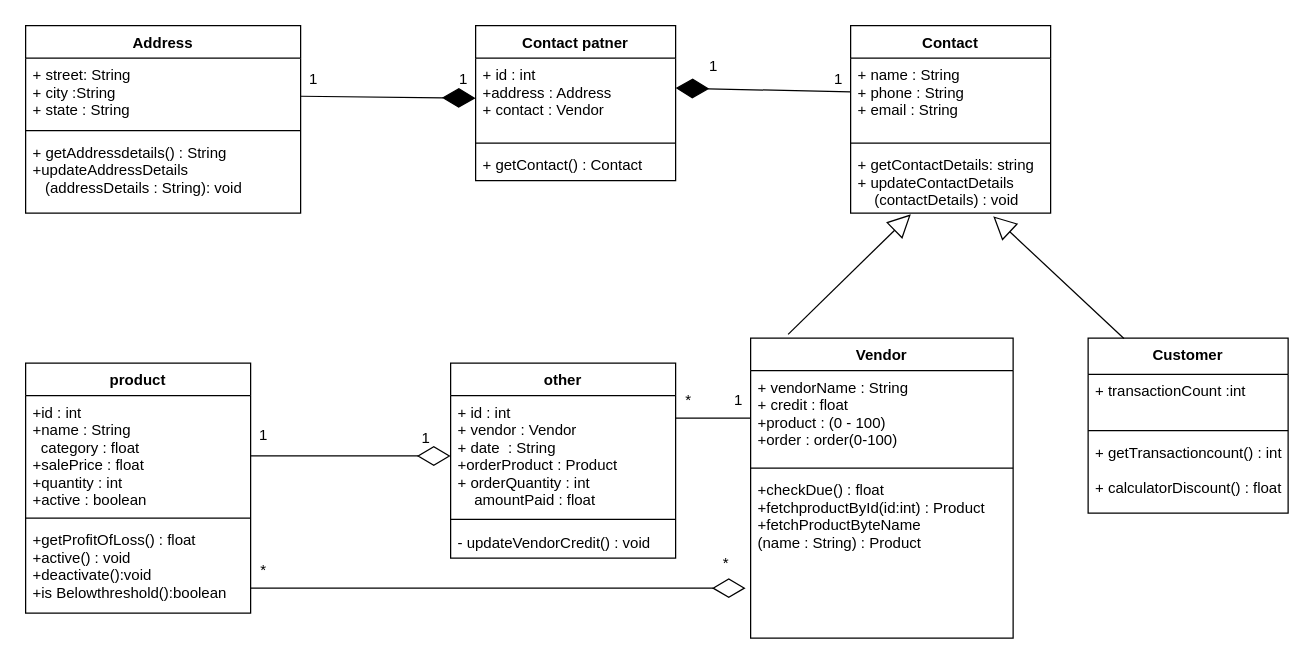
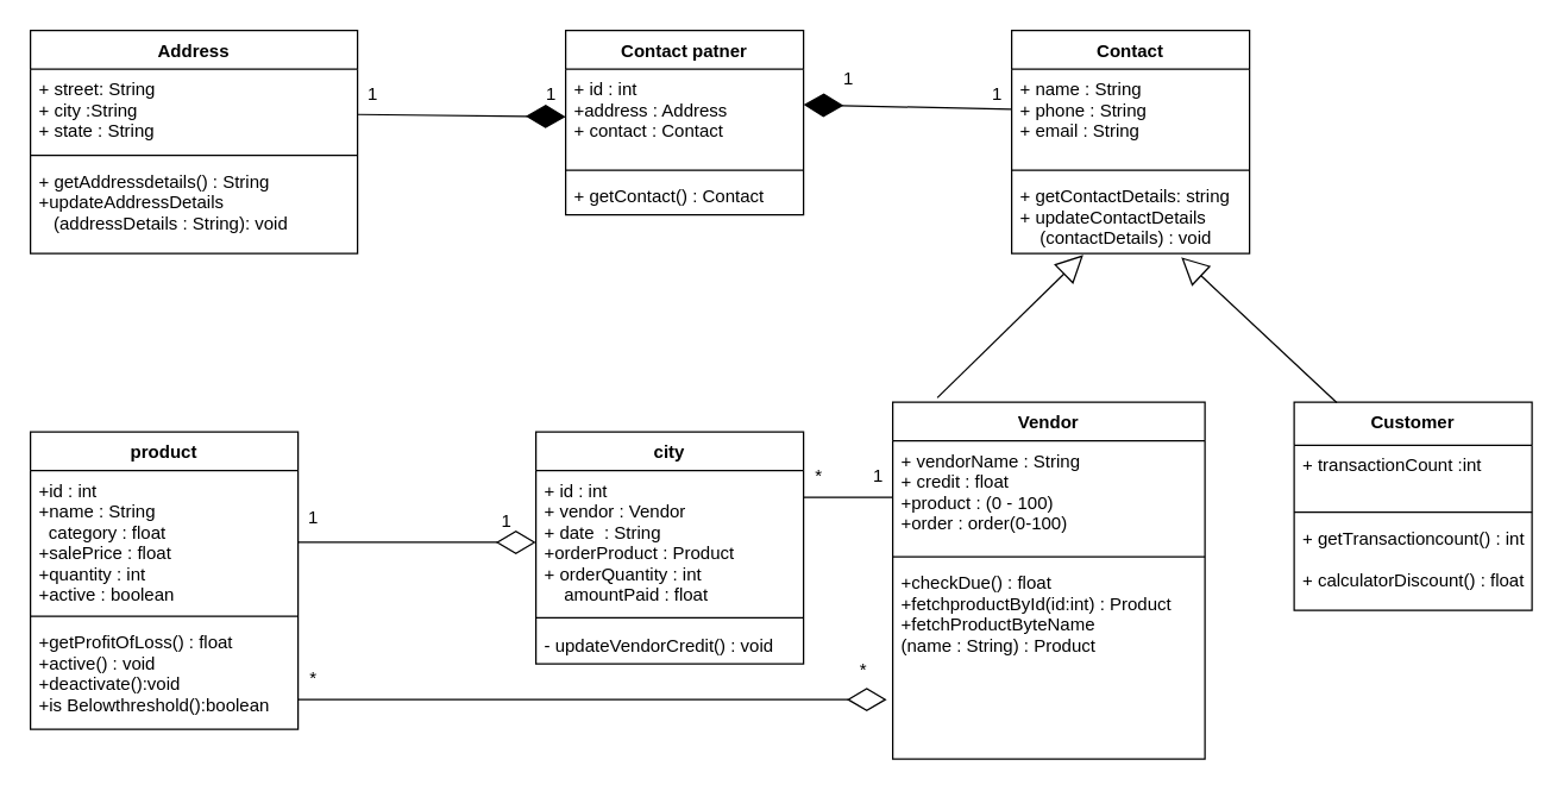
  <mxCell id="0" />
  <mxCell id="1" parent="0" />
  <mxCell id="2" value="Address" style="swimlane;fontStyle=1;align=center;verticalAlign=top;childLayout=stackLayout;horizontal=1;startSize=26;horizontalStack=0;resizeParent=1;resizeParentMax=0;resizeLast=0;collapsible=1;marginBottom=0;" vertex="1" parent="1"><mxGeometry x="20" y="20" width="220" height="150" as="geometry"><mxRectangle x="30" y="40" width="80" height="26" as="alternateBounds" /></mxGeometry></mxCell>
  <mxCell id="3" value="+ street: String&#10;+ city :String&#10;+ state : String" style="text;strokeColor=none;fillColor=none;align=left;verticalAlign=top;spacingLeft=4;spacingRight=4;overflow=hidden;rotatable=0;points=[[0,0.5],[1,0.5]];portConstraint=eastwest;" vertex="1" parent="2"><mxGeometry y="26" width="220" height="54" as="geometry" /></mxCell>
  <mxCell id="4" value="" style="line;strokeWidth=1;fillColor=none;align=left;verticalAlign=middle;spacingTop=-1;spacingLeft=3;spacingRight=3;rotatable=0;labelPosition=right;points=[];portConstraint=eastwest;" vertex="1" parent="2"><mxGeometry y="80" width="220" height="8" as="geometry" /></mxCell>
  <mxCell id="5" value="+ getAddressdetails() : String&#10;+updateAddressDetails&#10;   (addressDetails : String): void&#10;" style="text;strokeColor=none;fillColor=none;align=left;verticalAlign=top;spacingLeft=4;spacingRight=4;overflow=hidden;rotatable=0;points=[[0,0.5],[1,0.5]];portConstraint=eastwest;" vertex="1" parent="2"><mxGeometry y="88" width="220" height="62" as="geometry" /></mxCell>
  <mxCell id="6" value="Contact patner" style="swimlane;fontStyle=1;align=center;verticalAlign=top;childLayout=stackLayout;horizontal=1;startSize=26;horizontalStack=0;resizeParent=1;resizeParentMax=0;resizeLast=0;collapsible=1;marginBottom=0;" vertex="1" parent="1"><mxGeometry x="380" y="20" width="160" height="124" as="geometry" /></mxCell>
- <mxCell id="7" value="+ id : int&#10;+address : Address&#10;+ contact : Vendor" style="text;strokeColor=none;fillColor=none;align=left;verticalAlign=top;spacingLeft=4;spacingRight=4;overflow=hidden;rotatable=0;points=[[0,0.5],[1,0.5]];portConstraint=eastwest;" vertex="1" parent="6"><mxGeometry y="26" width="160" height="64" as="geometry" /></mxCell>
+ <mxCell id="7" value="+ id : int&#10;+address : Address&#10;+ contact : Contact" style="text;strokeColor=none;fillColor=none;align=left;verticalAlign=top;spacingLeft=4;spacingRight=4;overflow=hidden;rotatable=0;points=[[0,0.5],[1,0.5]];portConstraint=eastwest;" vertex="1" parent="6"><mxGeometry y="26" width="160" height="64" as="geometry" /></mxCell>
  <mxCell id="8" value="" style="line;strokeWidth=1;fillColor=none;align=left;verticalAlign=middle;spacingTop=-1;spacingLeft=3;spacingRight=3;rotatable=0;labelPosition=right;points=[];portConstraint=eastwest;" vertex="1" parent="6"><mxGeometry y="90" width="160" height="8" as="geometry" /></mxCell>
  <mxCell id="9" value="+ getContact() : Contact" style="text;strokeColor=none;fillColor=none;align=left;verticalAlign=top;spacingLeft=4;spacingRight=4;overflow=hidden;rotatable=0;points=[[0,0.5],[1,0.5]];portConstraint=eastwest;" vertex="1" parent="6"><mxGeometry y="98" width="160" height="26" as="geometry" /></mxCell>
  <mxCell id="10" value="" style="endArrow=diamondThin;endFill=1;endSize=24;html=1;entryX=0;entryY=0.5;entryDx=0;entryDy=0;" edge="1" parent="1" target="7"><mxGeometry width="160" relative="1" as="geometry"><mxPoint x="240" y="76.5" as="sourcePoint" /><mxPoint x="310" y="76.5" as="targetPoint" /></mxGeometry></mxCell>
  <mxCell id="11" value="1" style="text;html=1;resizable=0;autosize=1;align=center;verticalAlign=middle;points=[];fillColor=none;strokeColor=none;rounded=0;" vertex="1" parent="1"><mxGeometry x="240" y="53" width="20" height="20" as="geometry" /></mxCell>
  <mxCell id="12" value="1" style="text;html=1;resizable=0;autosize=1;align=center;verticalAlign=middle;points=[];fillColor=none;strokeColor=none;rounded=0;" vertex="1" parent="1"><mxGeometry x="360" y="53" width="20" height="20" as="geometry" /></mxCell>
  <mxCell id="13" value="Contact" style="swimlane;fontStyle=1;align=center;verticalAlign=top;childLayout=stackLayout;horizontal=1;startSize=26;horizontalStack=0;resizeParent=1;resizeParentMax=0;resizeLast=0;collapsible=1;marginBottom=0;" vertex="1" parent="1"><mxGeometry x="680" y="20" width="160" height="150" as="geometry" /></mxCell>
  <mxCell id="14" value="+ name : String&#10;+ phone : String&#10;+ email : String" style="text;strokeColor=none;fillColor=none;align=left;verticalAlign=top;spacingLeft=4;spacingRight=4;overflow=hidden;rotatable=0;points=[[0,0.5],[1,0.5]];portConstraint=eastwest;" vertex="1" parent="13"><mxGeometry y="26" width="160" height="64" as="geometry" /></mxCell>
  <mxCell id="15" value="" style="line;strokeWidth=1;fillColor=none;align=left;verticalAlign=middle;spacingTop=-1;spacingLeft=3;spacingRight=3;rotatable=0;labelPosition=right;points=[];portConstraint=eastwest;" vertex="1" parent="13"><mxGeometry y="90" width="160" height="8" as="geometry" /></mxCell>
  <mxCell id="16" value="+ getContactDetails: string&#10;+ updateContactDetails&#10;    (contactDetails) : void" style="text;strokeColor=none;fillColor=none;align=left;verticalAlign=top;spacingLeft=4;spacingRight=4;overflow=hidden;rotatable=0;points=[[0,0.5],[1,0.5]];portConstraint=eastwest;" vertex="1" parent="13"><mxGeometry y="98" width="160" height="52" as="geometry" /></mxCell>
  <mxCell id="17" value="Vendor" style="swimlane;fontStyle=1;align=center;verticalAlign=top;childLayout=stackLayout;horizontal=1;startSize=26;horizontalStack=0;resizeParent=1;resizeParentMax=0;resizeLast=0;collapsible=1;marginBottom=0;" vertex="1" parent="1"><mxGeometry x="600" y="270" width="210" height="240" as="geometry" /></mxCell>
  <mxCell id="18" value="+ vendorName : String&#10;+ credit : float&#10;+product : (0 - 100)&#10;+order : order(0-100)" style="text;strokeColor=none;fillColor=none;align=left;verticalAlign=top;spacingLeft=4;spacingRight=4;overflow=hidden;rotatable=0;points=[[0,0.5],[1,0.5]];portConstraint=eastwest;" vertex="1" parent="17"><mxGeometry y="26" width="210" height="74" as="geometry" /></mxCell>
  <mxCell id="19" value="" style="line;strokeWidth=1;fillColor=none;align=left;verticalAlign=middle;spacingTop=-1;spacingLeft=3;spacingRight=3;rotatable=0;labelPosition=right;points=[];portConstraint=eastwest;" vertex="1" parent="17"><mxGeometry y="100" width="210" height="8" as="geometry" /></mxCell>
  <mxCell id="20" value="+checkDue() : float&#10;+fetchproductById(id:int) : Product&#10;+fetchProductByteName&#10;(name : String) : Product" style="text;strokeColor=none;fillColor=none;align=left;verticalAlign=top;spacingLeft=4;spacingRight=4;overflow=hidden;rotatable=0;points=[[0,0.5],[1,0.5]];portConstraint=eastwest;" vertex="1" parent="17"><mxGeometry y="108" width="210" height="132" as="geometry" /></mxCell>
  <mxCell id="21" value="Customer" style="swimlane;fontStyle=1;align=center;verticalAlign=top;childLayout=stackLayout;horizontal=1;startSize=29;horizontalStack=0;resizeParent=1;resizeParentMax=0;resizeLast=0;collapsible=1;marginBottom=0;" vertex="1" parent="1"><mxGeometry x="870" y="270" width="160" height="140" as="geometry" /></mxCell>
  <mxCell id="22" value="+ transactionCount :int" style="text;strokeColor=none;fillColor=none;align=left;verticalAlign=top;spacingLeft=4;spacingRight=4;overflow=hidden;rotatable=0;points=[[0,0.5],[1,0.5]];portConstraint=eastwest;" vertex="1" parent="21"><mxGeometry y="29" width="160" height="41" as="geometry" /></mxCell>
  <mxCell id="23" value="" style="line;strokeWidth=1;fillColor=none;align=left;verticalAlign=middle;spacingTop=-1;spacingLeft=3;spacingRight=3;rotatable=0;labelPosition=right;points=[];portConstraint=eastwest;" vertex="1" parent="21"><mxGeometry y="70" width="160" height="8" as="geometry" /></mxCell>
  <mxCell id="24" value="+ getTransactioncount() : int&#10;&#10;+ calculatorDiscount() : float" style="text;strokeColor=none;fillColor=none;align=left;verticalAlign=top;spacingLeft=4;spacingRight=4;overflow=hidden;rotatable=0;points=[[0,0.5],[1,0.5]];portConstraint=eastwest;" vertex="1" parent="21"><mxGeometry y="78" width="160" height="62" as="geometry" /></mxCell>
  <mxCell id="25" value="" style="endArrow=diamondThin;endFill=1;endSize=24;html=1;" edge="1" parent="1"><mxGeometry width="160" relative="1" as="geometry"><mxPoint x="680" y="73" as="sourcePoint" /><mxPoint x="540" y="70" as="targetPoint" /></mxGeometry></mxCell>
  <mxCell id="26" value="" style="endArrow=block;endSize=16;endFill=0;html=1;entryX=0.301;entryY=1.019;entryDx=0;entryDy=0;entryPerimeter=0;" edge="1" parent="1" target="16"><mxGeometry x="-0.265" y="7" width="160" relative="1" as="geometry"><mxPoint x="630" y="267" as="sourcePoint" /><mxPoint x="820" y="230" as="targetPoint" /><Array as="points" /><mxPoint as="offset" /></mxGeometry></mxCell>
  <mxCell id="27" value="" style="endArrow=block;endSize=16;endFill=0;html=1;entryX=0.713;entryY=1.049;entryDx=0;entryDy=0;entryPerimeter=0;exitX=0.179;exitY=0.002;exitDx=0;exitDy=0;exitPerimeter=0;" edge="1" parent="1" source="21" target="16"><mxGeometry x="-0.265" y="7" width="160" relative="1" as="geometry"><mxPoint x="940" y="270" as="sourcePoint" /><mxPoint x="878.08" y="202.7" as="targetPoint" /><Array as="points" /><mxPoint as="offset" /></mxGeometry></mxCell>
  <mxCell id="28" value="1" style="text;html=1;resizable=0;autosize=1;align=center;verticalAlign=middle;points=[];fillColor=none;strokeColor=none;rounded=0;" vertex="1" parent="1"><mxGeometry x="330" y="340" width="20" height="20" as="geometry" /></mxCell>
  <mxCell id="29" value="1" style="text;html=1;resizable=0;autosize=1;align=center;verticalAlign=middle;points=[];fillColor=none;strokeColor=none;rounded=0;" vertex="1" parent="1"><mxGeometry x="660" y="53" width="20" height="20" as="geometry" /></mxCell>
  <mxCell id="30" value="1" style="text;html=1;resizable=0;autosize=1;align=center;verticalAlign=middle;points=[];fillColor=none;strokeColor=none;rounded=0;" vertex="1" parent="1"><mxGeometry x="560" y="43" width="20" height="20" as="geometry" /></mxCell>
- <mxCell id="31" value="other" style="swimlane;fontStyle=1;align=center;verticalAlign=top;childLayout=stackLayout;horizontal=1;startSize=26;horizontalStack=0;resizeParent=1;resizeParentMax=0;resizeLast=0;collapsible=1;marginBottom=0;" vertex="1" parent="1"><mxGeometry x="360" y="290" width="180" height="156" as="geometry" /></mxCell>
+ <mxCell id="31" value="city" style="swimlane;fontStyle=1;align=center;verticalAlign=top;childLayout=stackLayout;horizontal=1;startSize=26;horizontalStack=0;resizeParent=1;resizeParentMax=0;resizeLast=0;collapsible=1;marginBottom=0;" vertex="1" parent="1"><mxGeometry x="360" y="290" width="180" height="156" as="geometry" /></mxCell>
  <mxCell id="32" value="+ id : int&#10;+ vendor : Vendor&#10;+ date  : String&#10;+orderProduct : Product&#10;+ orderQuantity : int&#10;    amountPaid : float" style="text;strokeColor=none;fillColor=none;align=left;verticalAlign=top;spacingLeft=4;spacingRight=4;overflow=hidden;rotatable=0;points=[[0,0.5],[1,0.5]];portConstraint=eastwest;" vertex="1" parent="31"><mxGeometry y="26" width="180" height="94" as="geometry" /></mxCell>
  <mxCell id="33" value="" style="line;strokeWidth=1;fillColor=none;align=left;verticalAlign=middle;spacingTop=-1;spacingLeft=3;spacingRight=3;rotatable=0;labelPosition=right;points=[];portConstraint=eastwest;" vertex="1" parent="31"><mxGeometry y="120" width="180" height="10" as="geometry" /></mxCell>
  <mxCell id="34" value="- updateVendorCredit() : void" style="text;strokeColor=none;fillColor=none;align=left;verticalAlign=top;spacingLeft=4;spacingRight=4;overflow=hidden;rotatable=0;points=[[0,0.5],[1,0.5]];portConstraint=eastwest;" vertex="1" parent="31"><mxGeometry y="130" width="180" height="26" as="geometry" /></mxCell>
  <mxCell id="35" value="product" style="swimlane;fontStyle=1;align=center;verticalAlign=top;childLayout=stackLayout;horizontal=1;startSize=26;horizontalStack=0;resizeParent=1;resizeParentMax=0;resizeLast=0;collapsible=1;marginBottom=0;" vertex="1" parent="1"><mxGeometry x="20" y="290" width="180" height="200" as="geometry" /></mxCell>
  <mxCell id="36" value="+id : int&#10;+name : String&#10;  category : float&#10;+salePrice : float&#10;+quantity : int&#10;+active : boolean&#10;" style="text;strokeColor=none;fillColor=none;align=left;verticalAlign=top;spacingLeft=4;spacingRight=4;overflow=hidden;rotatable=0;points=[[0,0.5],[1,0.5]];portConstraint=eastwest;" vertex="1" parent="35"><mxGeometry y="26" width="180" height="94" as="geometry" /></mxCell>
  <mxCell id="37" value="" style="line;strokeWidth=1;fillColor=none;align=left;verticalAlign=middle;spacingTop=-1;spacingLeft=3;spacingRight=3;rotatable=0;labelPosition=right;points=[];portConstraint=eastwest;" vertex="1" parent="35"><mxGeometry y="120" width="180" height="8" as="geometry" /></mxCell>
  <mxCell id="38" value="+getProfitOfLoss() : float&#10;+active() : void&#10;+deactivate():void&#10;+is Belowthreshold():boolean" style="text;strokeColor=none;fillColor=none;align=left;verticalAlign=top;spacingLeft=4;spacingRight=4;overflow=hidden;rotatable=0;points=[[0,0.5],[1,0.5]];portConstraint=eastwest;" vertex="1" parent="35"><mxGeometry y="128" width="180" height="72" as="geometry" /></mxCell>
  <mxCell id="39" value="" style="endArrow=diamondThin;endFill=0;endSize=24;html=1;" edge="1" parent="1"><mxGeometry width="160" relative="1" as="geometry"><mxPoint x="200" y="364.29" as="sourcePoint" /><mxPoint x="360" y="364.29" as="targetPoint" /></mxGeometry></mxCell>
  <mxCell id="40" value="" style="endArrow=diamondThin;endFill=0;endSize=24;html=1;" edge="1" parent="1"><mxGeometry width="160" relative="1" as="geometry"><mxPoint x="200" y="470" as="sourcePoint" /><mxPoint x="596" y="470" as="targetPoint" /></mxGeometry></mxCell>
  <mxCell id="41" value="" style="line;strokeWidth=1;fillColor=none;align=left;verticalAlign=middle;spacingTop=-1;spacingLeft=3;spacingRight=3;rotatable=0;labelPosition=right;points=[];portConstraint=eastwest;" vertex="1" parent="1"><mxGeometry x="540" y="330" width="60" height="8" as="geometry" /></mxCell>
  <mxCell id="42" value="1" style="text;html=1;resizable=0;autosize=1;align=center;verticalAlign=middle;points=[];fillColor=none;strokeColor=none;rounded=0;" vertex="1" parent="1"><mxGeometry x="200" y="338" width="20" height="20" as="geometry" /></mxCell>
  <mxCell id="43" value="1" style="text;html=1;resizable=0;autosize=1;align=center;verticalAlign=middle;points=[];fillColor=none;strokeColor=none;rounded=0;" vertex="1" parent="1"><mxGeometry x="580" y="310" width="20" height="20" as="geometry" /></mxCell>
  <mxCell id="44" value="*" style="text;html=1;resizable=0;autosize=1;align=center;verticalAlign=middle;points=[];fillColor=none;strokeColor=none;rounded=0;" vertex="1" parent="1"><mxGeometry x="200" y="446" width="20" height="20" as="geometry" /></mxCell>
  <mxCell id="45" value="*" style="text;html=1;resizable=0;autosize=1;align=center;verticalAlign=middle;points=[];fillColor=none;strokeColor=none;rounded=0;" vertex="1" parent="1"><mxGeometry x="570" y="440" width="20" height="20" as="geometry" /></mxCell>
  <mxCell id="46" value="*" style="text;html=1;resizable=0;autosize=1;align=center;verticalAlign=middle;points=[];fillColor=none;strokeColor=none;rounded=0;" vertex="1" parent="1"><mxGeometry x="540" y="310" width="20" height="20" as="geometry" /></mxCell>
